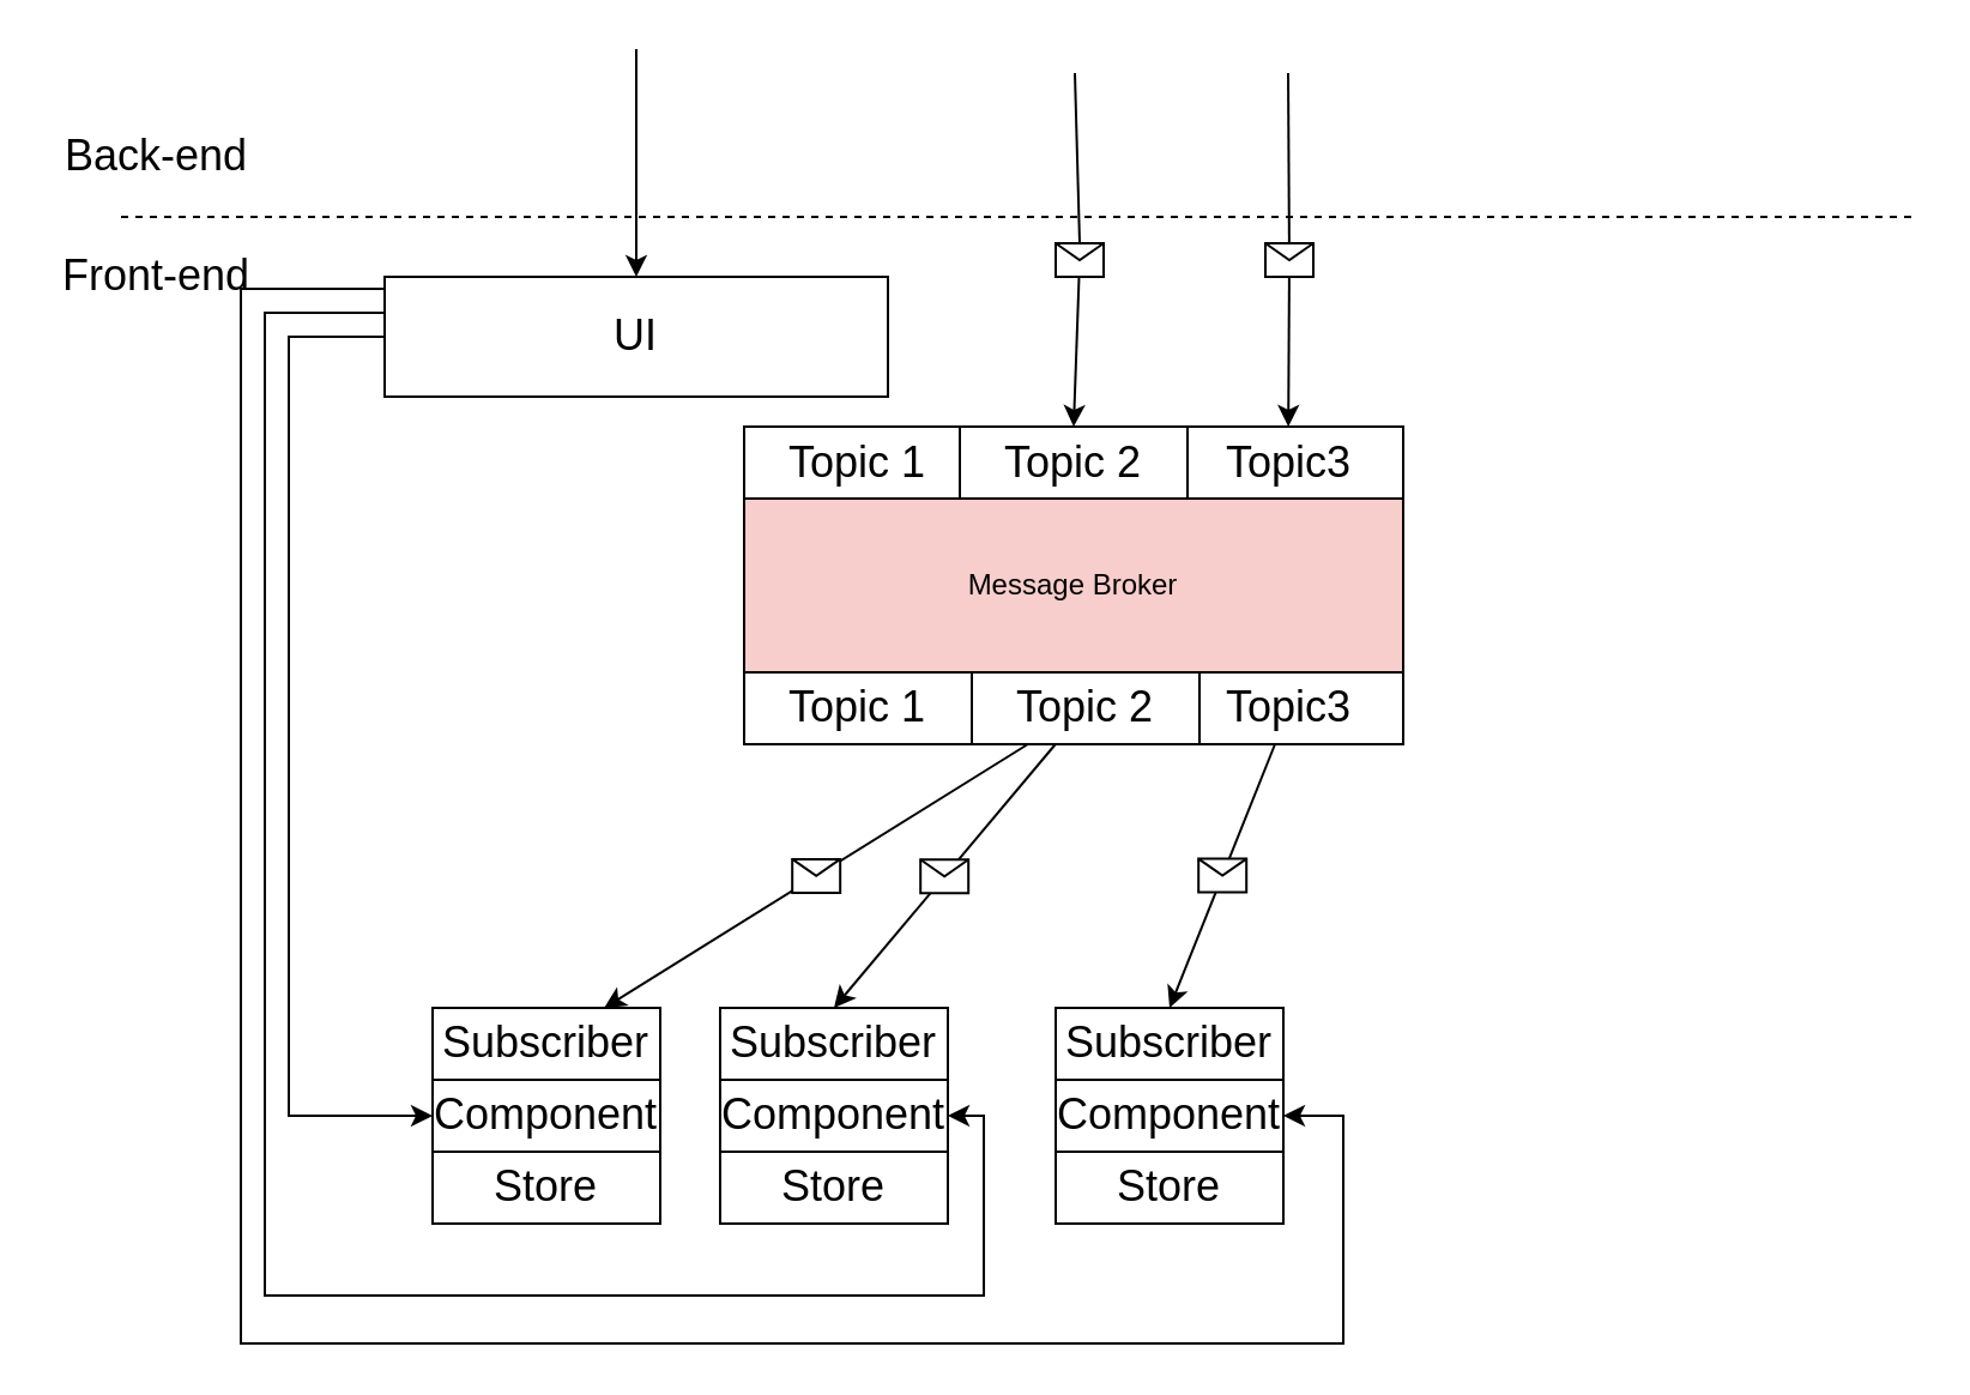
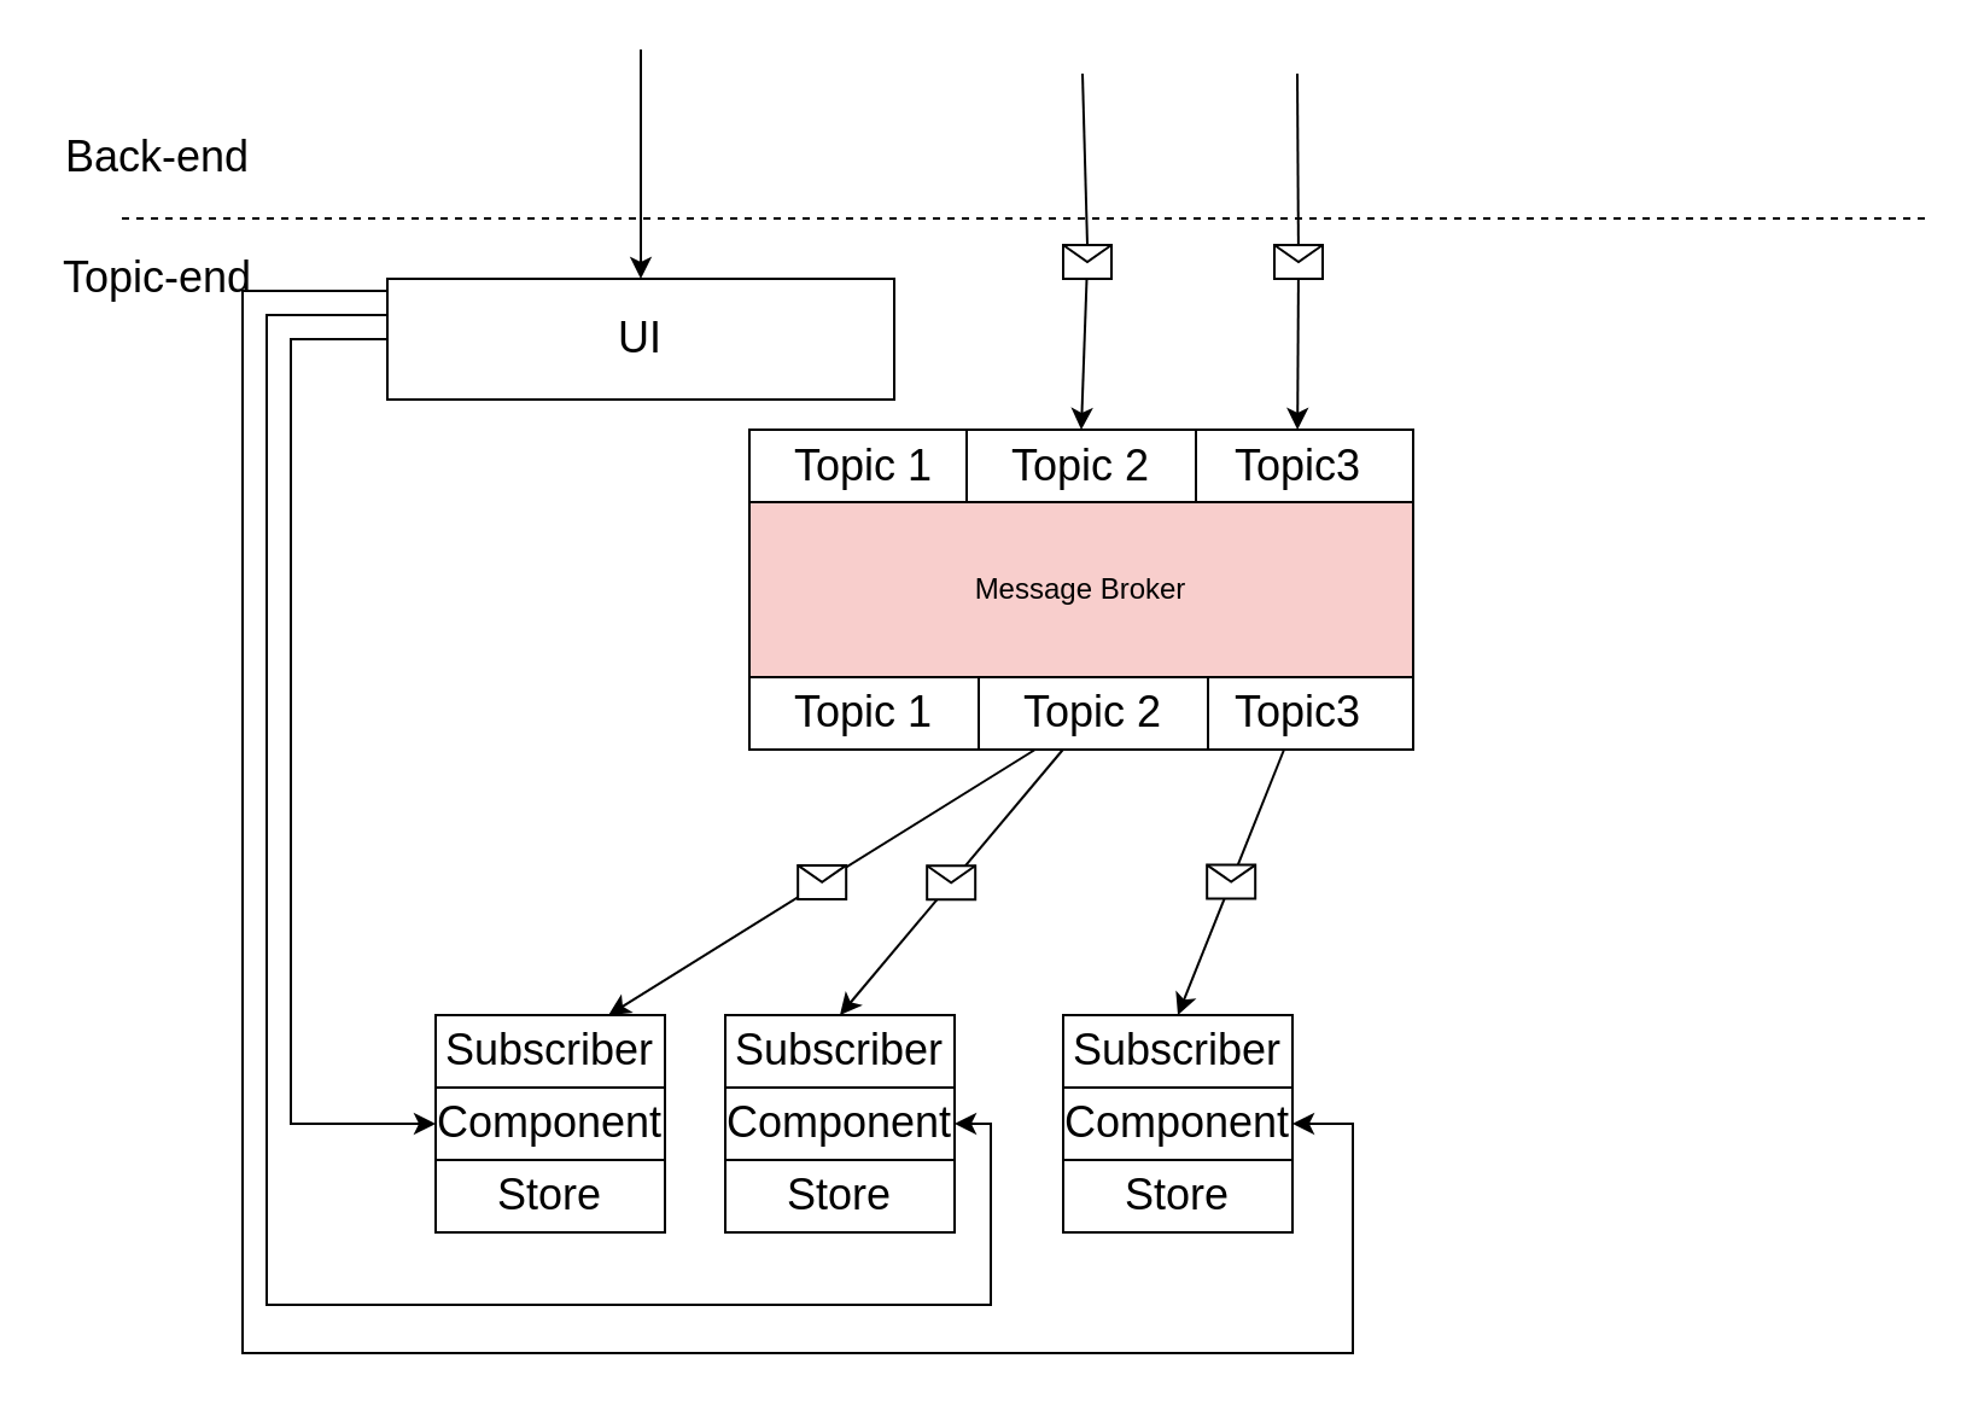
  <mxCell id="0" />
  <mxCell id="1" parent="0" />
  <mxCell id="2" value="" style="endArrow=none;dashed=1;html=1;rounded=0;" parent="1" edge="1"><mxGeometry width="50" height="50" relative="1" as="geometry"><mxPoint x="50" y="90" as="sourcePoint" /><mxPoint x="800" y="90" as="targetPoint" /></mxGeometry></mxCell>
  <mxCell id="3" value="Back-end" style="text;html=1;strokeColor=none;fillColor=none;align=center;verticalAlign=middle;whiteSpace=wrap;rounded=0;fontSize=18;" parent="1" vertex="1"><mxGeometry x="20" y="50" width="90" height="30" as="geometry" /></mxCell>
  <mxCell id="4" value="" style="endArrow=classic;html=1;rounded=0;fontSize=18;" parent="1" target="8" edge="1"><mxGeometry width="50" height="50" relative="1" as="geometry"><mxPoint x="265" y="20" as="sourcePoint" /><mxPoint x="370" y="120" as="targetPoint" /></mxGeometry></mxCell>
  <mxCell id="5" style="edgeStyle=orthogonalEdgeStyle;rounded=0;orthogonalLoop=1;jettySize=auto;html=1;" parent="1" source="8" target="12" edge="1"><mxGeometry relative="1" as="geometry"><Array as="points"><mxPoint x="120" y="140" /><mxPoint x="120" y="465" /></Array></mxGeometry></mxCell>
  <mxCell id="6" style="edgeStyle=orthogonalEdgeStyle;rounded=0;orthogonalLoop=1;jettySize=auto;html=1;" parent="1" source="8" target="18" edge="1"><mxGeometry relative="1" as="geometry"><Array as="points"><mxPoint x="110" y="130" /><mxPoint x="110" y="540" /><mxPoint x="410" y="540" /><mxPoint x="410" y="465" /></Array></mxGeometry></mxCell>
  <mxCell id="7" style="edgeStyle=orthogonalEdgeStyle;rounded=0;orthogonalLoop=1;jettySize=auto;html=1;exitX=1;exitY=0.75;exitDx=0;exitDy=0;" parent="1" source="8" target="15" edge="1"><mxGeometry relative="1" as="geometry"><Array as="points"><mxPoint x="350" y="120" /><mxPoint x="100" y="120" /><mxPoint x="100" y="560" /><mxPoint x="560" y="560" /><mxPoint x="560" y="465" /></Array></mxGeometry></mxCell>
  <mxCell id="8" value="UI" style="rounded=0;whiteSpace=wrap;html=1;fontSize=18;" parent="1" vertex="1"><mxGeometry x="160" y="115" width="210" height="50" as="geometry" /></mxCell>
- <mxCell id="9" value="Front-end" style="text;html=1;strokeColor=none;fillColor=none;align=center;verticalAlign=middle;whiteSpace=wrap;rounded=0;fontSize=18;" parent="1" vertex="1"><mxGeometry x="20" y="100" width="90" height="30" as="geometry" /></mxCell>
+ <mxCell id="9" value="Topic-end" style="text;html=1;strokeColor=none;fillColor=none;align=center;verticalAlign=middle;whiteSpace=wrap;rounded=0;fontSize=18;" parent="1" vertex="1"><mxGeometry x="20" y="100" width="90" height="30" as="geometry" /></mxCell>
  <mxCell id="10" value="Subscriber" style="rounded=0;whiteSpace=wrap;html=1;fontSize=18;" parent="1" vertex="1"><mxGeometry x="180" y="420" width="95" height="30" as="geometry" /></mxCell>
  <mxCell id="11" value="Store" style="rounded=0;whiteSpace=wrap;html=1;fontSize=18;" parent="1" vertex="1"><mxGeometry x="180" y="480" width="95" height="30" as="geometry" /></mxCell>
  <mxCell id="12" value="Component" style="rounded=0;whiteSpace=wrap;html=1;fontSize=18;" parent="1" vertex="1"><mxGeometry x="180" y="450" width="95" height="30" as="geometry" /></mxCell>
  <mxCell id="13" value="Subscriber" style="rounded=0;whiteSpace=wrap;html=1;fontSize=18;" parent="1" vertex="1"><mxGeometry x="440" y="420" width="95" height="30" as="geometry" /></mxCell>
  <mxCell id="14" value="Store" style="rounded=0;whiteSpace=wrap;html=1;fontSize=18;" parent="1" vertex="1"><mxGeometry x="440" y="480" width="95" height="30" as="geometry" /></mxCell>
  <mxCell id="15" value="Component" style="rounded=0;whiteSpace=wrap;html=1;fontSize=18;" parent="1" vertex="1"><mxGeometry x="440" y="450" width="95" height="30" as="geometry" /></mxCell>
  <mxCell id="16" value="Subscriber" style="rounded=0;whiteSpace=wrap;html=1;fontSize=18;" parent="1" vertex="1"><mxGeometry x="300" y="420" width="95" height="30" as="geometry" /></mxCell>
  <mxCell id="17" value="Store" style="rounded=0;whiteSpace=wrap;html=1;fontSize=18;" parent="1" vertex="1"><mxGeometry x="300" y="480" width="95" height="30" as="geometry" /></mxCell>
  <mxCell id="18" value="Component" style="rounded=0;whiteSpace=wrap;html=1;fontSize=18;" parent="1" vertex="1"><mxGeometry x="300" y="450" width="95" height="30" as="geometry" /></mxCell>
  <mxCell id="19" value="Message Broker" style="rounded=0;whiteSpace=wrap;html=1;direction=east;rotation=0;fillColor=#f8cecc;" parent="1" vertex="1"><mxGeometry x="310" y="207.5" width="275" height="72.5" as="geometry" /></mxCell>
  <mxCell id="20" value="Topic 1" style="rounded=0;whiteSpace=wrap;html=1;fontSize=18;rotation=0;" parent="1" vertex="1"><mxGeometry x="310" y="177.5" width="95" height="30" as="geometry" /></mxCell>
  <mxCell id="21" value="Topic3" style="rounded=0;whiteSpace=wrap;html=1;fontSize=18;rotation=0;" parent="1" vertex="1"><mxGeometry x="490" y="177.5" width="95" height="30" as="geometry" /></mxCell>
  <mxCell id="22" value="Topic 2" style="rounded=0;whiteSpace=wrap;html=1;fontSize=18;rotation=0;" parent="1" vertex="1"><mxGeometry x="400" y="177.5" width="95" height="30" as="geometry" /></mxCell>
  <mxCell id="23" value="" style="endArrow=classic;html=1;rounded=0;entryX=0.5;entryY=0;entryDx=0;entryDy=0;" parent="1" source="29" target="16" edge="1"><mxGeometry relative="1" as="geometry"><mxPoint x="430" y="340" as="sourcePoint" /><mxPoint x="530" y="340" as="targetPoint" /></mxGeometry></mxCell>
  <mxCell id="24" value="" style="shape=message;html=1;outlineConnect=0;" parent="23" vertex="1"><mxGeometry width="20" height="14" relative="1" as="geometry"><mxPoint x="-10" y="-7" as="offset" /></mxGeometry></mxCell>
  <mxCell id="25" value="" style="endArrow=classic;html=1;rounded=0;entryX=0.5;entryY=0;entryDx=0;entryDy=0;" parent="1" source="28" target="13" edge="1"><mxGeometry relative="1" as="geometry"><mxPoint x="638.75" y="363.494" as="sourcePoint" /><mxPoint x="360" y="445" as="targetPoint" /></mxGeometry></mxCell>
  <mxCell id="26" value="" style="shape=message;html=1;outlineConnect=0;" parent="25" vertex="1"><mxGeometry width="20" height="14" relative="1" as="geometry"><mxPoint x="-10" y="-7" as="offset" /></mxGeometry></mxCell>
  <mxCell id="27" value="Topic 1" style="rounded=0;whiteSpace=wrap;html=1;fontSize=18;rotation=0;" parent="1" vertex="1"><mxGeometry x="310" y="280" width="95" height="30" as="geometry" /></mxCell>
  <mxCell id="28" value="Topic3" style="rounded=0;whiteSpace=wrap;html=1;fontSize=18;rotation=0;" parent="1" vertex="1"><mxGeometry x="490" y="280" width="95" height="30" as="geometry" /></mxCell>
  <mxCell id="29" value="Topic 2" style="rounded=0;whiteSpace=wrap;html=1;fontSize=18;rotation=0;" parent="1" vertex="1"><mxGeometry x="405" y="280" width="95" height="30" as="geometry" /></mxCell>
  <mxCell id="30" value="" style="endArrow=classic;html=1;rounded=0;" edge="1" parent="1" source="29" target="10"><mxGeometry relative="1" as="geometry"><mxPoint x="364.741" y="310" as="sourcePoint" /><mxPoint x="297.5" y="440" as="targetPoint" /></mxGeometry></mxCell>
  <mxCell id="31" value="" style="shape=message;html=1;outlineConnect=0;" vertex="1" parent="30"><mxGeometry width="20" height="14" relative="1" as="geometry"><mxPoint x="-10" y="-7" as="offset" /></mxGeometry></mxCell>
  <mxCell id="32" value="" style="endArrow=classic;html=1;rounded=0;fontSize=18;entryX=0.5;entryY=0;entryDx=0;entryDy=0;startArrow=none;" edge="1" parent="1" source="36" target="22"><mxGeometry width="50" height="50" relative="1" as="geometry"><mxPoint x="448" y="30" as="sourcePoint" /><mxPoint x="365" y="135" as="targetPoint" /></mxGeometry></mxCell>
  <mxCell id="33" value="" style="endArrow=classic;html=1;rounded=0;fontSize=18;startArrow=none;" edge="1" parent="1" source="34"><mxGeometry width="50" height="50" relative="1" as="geometry"><mxPoint x="537" y="30" as="sourcePoint" /><mxPoint x="537.08" y="177.5" as="targetPoint" /></mxGeometry></mxCell>
  <mxCell id="34" value="" style="shape=message;html=1;outlineConnect=0;" vertex="1" parent="1"><mxGeometry x="527.499" y="100.999" width="20" height="14" as="geometry" /></mxCell>
  <mxCell id="35" value="" style="endArrow=none;html=1;rounded=0;fontSize=18;" edge="1" parent="1" target="34"><mxGeometry width="50" height="50" relative="1" as="geometry"><mxPoint x="537" y="30" as="sourcePoint" /><mxPoint x="537.08" y="177.5" as="targetPoint" /></mxGeometry></mxCell>
  <mxCell id="36" value="" style="shape=message;html=1;outlineConnect=0;" vertex="1" parent="1"><mxGeometry x="440" y="101" width="20" height="14" as="geometry" /></mxCell>
  <mxCell id="37" value="" style="endArrow=none;html=1;rounded=0;fontSize=18;entryX=0.5;entryY=0;entryDx=0;entryDy=0;" edge="1" parent="1" target="36"><mxGeometry width="50" height="50" relative="1" as="geometry"><mxPoint x="448" y="30" as="sourcePoint" /><mxPoint x="447.5" y="177.5" as="targetPoint" /></mxGeometry></mxCell>
